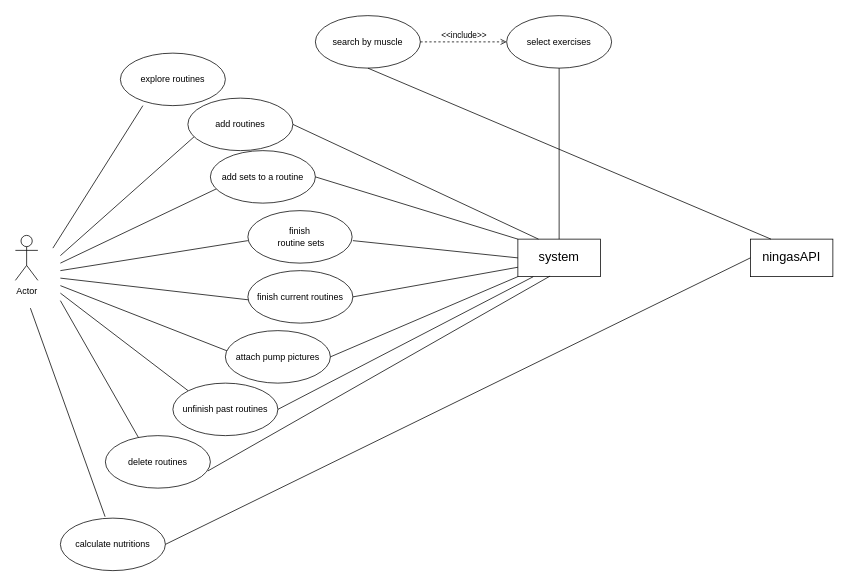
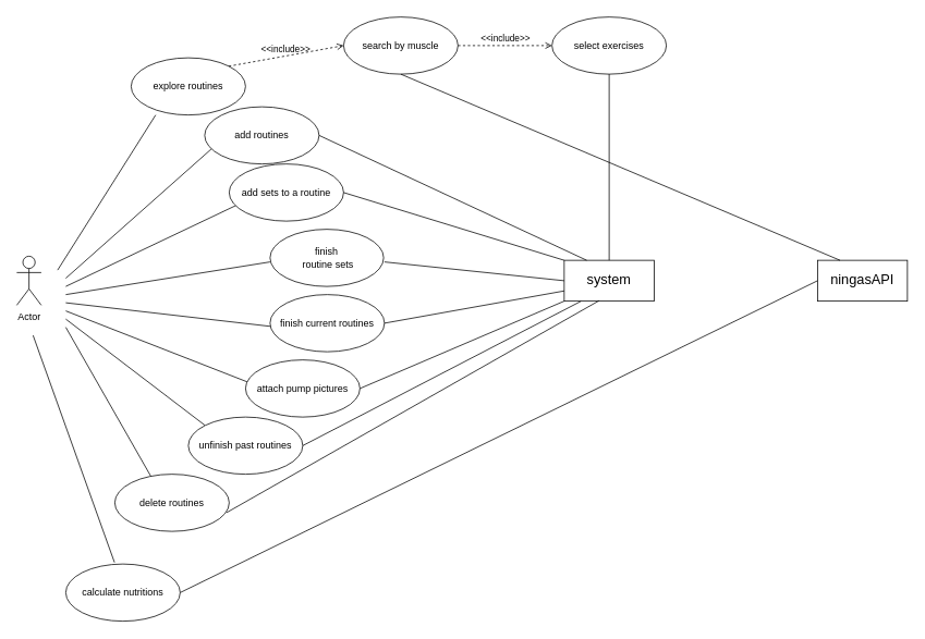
  <mxCell id="0" />
  <mxCell id="1" parent="0" />
  <mxCell id="2" value="Actor" style="shape=umlActor;verticalLabelPosition=bottom;verticalAlign=top;html=1;" parent="1" vertex="1"><mxGeometry x="20" y="313" width="30" height="60" as="geometry" /></mxCell>
  <mxCell id="3" value="" style="endArrow=none;html=1;rounded=0;" parent="1" edge="1"><mxGeometry width="50" height="50" relative="1" as="geometry"><mxPoint x="70" y="330" as="sourcePoint" /><mxPoint x="190" y="140" as="targetPoint" /></mxGeometry></mxCell>
  <mxCell id="4" value="" style="endArrow=none;html=1;rounded=0;" parent="1" edge="1"><mxGeometry width="50" height="50" relative="1" as="geometry"><mxPoint x="80" y="340" as="sourcePoint" /><mxPoint x="260" y="180" as="targetPoint" /></mxGeometry></mxCell>
  <mxCell id="5" value="" style="endArrow=none;html=1;rounded=0;" parent="1" edge="1"><mxGeometry width="50" height="50" relative="1" as="geometry"><mxPoint x="80" y="350" as="sourcePoint" /><mxPoint x="290" y="250" as="targetPoint" /></mxGeometry></mxCell>
  <mxCell id="6" value="" style="endArrow=none;html=1;rounded=0;" parent="1" edge="1"><mxGeometry width="50" height="50" relative="1" as="geometry"><mxPoint x="80" y="360" as="sourcePoint" /><mxPoint x="330" y="320" as="targetPoint" /></mxGeometry></mxCell>
  <mxCell id="7" value="" style="endArrow=none;html=1;rounded=0;" parent="1" edge="1"><mxGeometry width="50" height="50" relative="1" as="geometry"><mxPoint x="80" y="370" as="sourcePoint" /><mxPoint x="340" y="400" as="targetPoint" /></mxGeometry></mxCell>
  <mxCell id="8" value="" style="endArrow=none;html=1;rounded=0;" parent="1" edge="1"><mxGeometry width="50" height="50" relative="1" as="geometry"><mxPoint x="80" y="380" as="sourcePoint" /><mxPoint x="310" y="470" as="targetPoint" /></mxGeometry></mxCell>
  <mxCell id="9" value="" style="endArrow=none;html=1;rounded=0;entryX=0;entryY=0;entryDx=0;entryDy=0;" parent="1" target="17" edge="1"><mxGeometry width="50" height="50" relative="1" as="geometry"><mxPoint x="80" y="390" as="sourcePoint" /><mxPoint x="260" y="530" as="targetPoint" /></mxGeometry></mxCell>
  <mxCell id="10" value="" style="endArrow=none;html=1;rounded=0;entryX=0.317;entryY=0.043;entryDx=0;entryDy=0;entryPerimeter=0;" parent="1" target="18" edge="1"><mxGeometry width="50" height="50" relative="1" as="geometry"><mxPoint x="80" y="400" as="sourcePoint" /><mxPoint x="200" y="570" as="targetPoint" /></mxGeometry></mxCell>
  <mxCell id="11" value="explore routines" style="ellipse;whiteSpace=wrap;html=1;" parent="1" vertex="1"><mxGeometry x="160" y="70" width="140" height="70" as="geometry" /></mxCell>
  <mxCell id="12" value="select exercises" style="ellipse;whiteSpace=wrap;html=1;" parent="1" vertex="1"><mxGeometry x="675" y="20" width="140" height="70" as="geometry" /></mxCell>
  <mxCell id="13" value="add routines" style="ellipse;whiteSpace=wrap;html=1;" parent="1" vertex="1"><mxGeometry x="250" y="130" width="140" height="70" as="geometry" /></mxCell>
  <mxCell id="14" value="add&amp;nbsp;sets to a routine" style="ellipse;whiteSpace=wrap;html=1;" parent="1" vertex="1"><mxGeometry x="280" y="200" width="140" height="70" as="geometry" /></mxCell>
  <mxCell id="15" value="finish current routines" style="ellipse;whiteSpace=wrap;html=1;" parent="1" vertex="1"><mxGeometry x="330" y="360" width="140" height="70" as="geometry" /></mxCell>
  <mxCell id="16" value="attach pump pictures" style="ellipse;whiteSpace=wrap;html=1;" parent="1" vertex="1"><mxGeometry x="300" y="440" width="140" height="70" as="geometry" /></mxCell>
  <mxCell id="17" value="unfinish past routines" style="ellipse;whiteSpace=wrap;html=1;" parent="1" vertex="1"><mxGeometry x="230" y="510" width="140" height="70" as="geometry" /></mxCell>
  <mxCell id="18" value="delete routines" style="ellipse;whiteSpace=wrap;html=1;" parent="1" vertex="1"><mxGeometry x="140" y="580" width="140" height="70" as="geometry" /></mxCell>
  <mxCell id="19" value="" style="endArrow=none;html=1;rounded=0;entryX=0.426;entryY=-0.027;entryDx=0;entryDy=0;entryPerimeter=0;" parent="1" target="20" edge="1"><mxGeometry width="50" height="50" relative="1" as="geometry"><mxPoint x="40" y="410" as="sourcePoint" /><mxPoint x="70" y="630" as="targetPoint" /></mxGeometry></mxCell>
  <mxCell id="20" value="calculate nutritions" style="ellipse;whiteSpace=wrap;html=1;" parent="1" vertex="1"><mxGeometry x="80" y="690" width="140" height="70" as="geometry" /></mxCell>
  <mxCell id="21" value="&lt;font style=&quot;font-size: 17px;&quot;&gt;system&lt;/font&gt;" style="html=1;whiteSpace=wrap;" parent="1" vertex="1"><mxGeometry x="690" y="318" width="110" height="50" as="geometry" /></mxCell>
+ <mxCell id="22" value="&amp;lt;&amp;lt;include&amp;gt;&amp;gt;" style="html=1;verticalAlign=bottom;labelBackgroundColor=none;endArrow=open;endFill=0;dashed=1;rounded=0;entryX=0;entryY=0.5;entryDx=0;entryDy=0;exitX=1;exitY=0;exitDx=0;exitDy=0;" parent="1" source="11" target="23" edge="1"><mxGeometry width="160" relative="1" as="geometry"><mxPoint x="330" y="60" as="sourcePoint" /><mxPoint x="320" y="50" as="targetPoint" /></mxGeometry></mxCell>
  <mxCell id="23" value="search by muscle" style="ellipse;whiteSpace=wrap;html=1;" parent="1" vertex="1"><mxGeometry x="420" y="20" width="140" height="70" as="geometry" /></mxCell>
  <mxCell id="24" value="&amp;lt;&amp;lt;include&amp;gt;&amp;gt;" style="html=1;verticalAlign=bottom;labelBackgroundColor=none;endArrow=open;endFill=0;dashed=1;rounded=0;entryX=0;entryY=0.5;entryDx=0;entryDy=0;exitX=1;exitY=0.5;exitDx=0;exitDy=0;" parent="1" source="23" target="12" edge="1"><mxGeometry width="160" relative="1" as="geometry"><mxPoint x="810" y="65" as="sourcePoint" /><mxPoint x="630" y="60" as="targetPoint" /></mxGeometry></mxCell>
  <mxCell id="25" value="finish&lt;br style=&quot;border-color: var(--border-color);&quot;&gt;&amp;nbsp;routine sets" style="ellipse;whiteSpace=wrap;html=1;" parent="1" vertex="1"><mxGeometry x="330" y="280" width="139" height="70" as="geometry" /></mxCell>
  <mxCell id="26" value="" style="endArrow=none;html=1;rounded=0;entryX=0.5;entryY=0;entryDx=0;entryDy=0;exitX=0.5;exitY=1;exitDx=0;exitDy=0;" parent="1" source="12" target="21" edge="1"><mxGeometry width="50" height="50" relative="1" as="geometry"><mxPoint x="850" y="380" as="sourcePoint" /><mxPoint x="900" y="330" as="targetPoint" /></mxGeometry></mxCell>
  <mxCell id="27" value="" style="endArrow=none;html=1;rounded=0;exitX=1;exitY=0.5;exitDx=0;exitDy=0;entryX=0.25;entryY=0;entryDx=0;entryDy=0;" parent="1" source="13" target="21" edge="1"><mxGeometry width="50" height="50" relative="1" as="geometry"><mxPoint x="777" y="87.5" as="sourcePoint" /><mxPoint x="740" y="310" as="targetPoint" /></mxGeometry></mxCell>
  <mxCell id="28" value="" style="endArrow=none;html=1;rounded=0;entryX=0;entryY=0;entryDx=0;entryDy=0;exitX=1;exitY=0.5;exitDx=0;exitDy=0;" parent="1" source="14" target="21" edge="1"><mxGeometry width="50" height="50" relative="1" as="geometry"><mxPoint x="680" y="145" as="sourcePoint" /><mxPoint x="793" y="440" as="targetPoint" /></mxGeometry></mxCell>
  <mxCell id="29" value="" style="endArrow=none;html=1;rounded=0;entryX=0;entryY=0.5;entryDx=0;entryDy=0;" parent="1" target="21" edge="1"><mxGeometry width="50" height="50" relative="1" as="geometry"><mxPoint x="470" y="320" as="sourcePoint" /><mxPoint x="640" y="390" as="targetPoint" /></mxGeometry></mxCell>
  <mxCell id="30" value="" style="endArrow=none;html=1;rounded=0;entryX=0;entryY=0.75;entryDx=0;entryDy=0;exitX=1;exitY=0.5;exitDx=0;exitDy=0;" parent="1" source="15" target="21" edge="1"><mxGeometry width="50" height="50" relative="1" as="geometry"><mxPoint x="480" y="330" as="sourcePoint" /><mxPoint x="1010" y="385" as="targetPoint" /></mxGeometry></mxCell>
  <mxCell id="31" value="&lt;font style=&quot;font-size: 17px;&quot;&gt;ningasAPI&lt;/font&gt;" style="html=1;whiteSpace=wrap;" parent="1" vertex="1"><mxGeometry x="1000" y="318" width="110" height="50" as="geometry" /></mxCell>
  <mxCell id="32" value="" style="endArrow=none;html=1;rounded=0;entryX=0;entryY=0.5;entryDx=0;entryDy=0;exitX=1;exitY=0.5;exitDx=0;exitDy=0;" parent="1" source="20" target="31" edge="1"><mxGeometry width="50" height="50" relative="1" as="geometry"><mxPoint x="420" y="587" as="sourcePoint" /><mxPoint x="950" y="580" as="targetPoint" /></mxGeometry></mxCell>
  <mxCell id="33" value="" style="endArrow=none;html=1;rounded=0;entryX=0.25;entryY=0;entryDx=0;entryDy=0;exitX=0.5;exitY=1;exitDx=0;exitDy=0;" parent="1" source="23" target="31" edge="1"><mxGeometry width="50" height="50" relative="1" as="geometry"><mxPoint x="445" y="142.5" as="sourcePoint" /><mxPoint x="1110" y="327.5" as="targetPoint" /></mxGeometry></mxCell>
  <mxCell id="34" value="" style="endArrow=none;html=1;rounded=0;entryX=0;entryY=1;entryDx=0;entryDy=0;exitX=1;exitY=0.5;exitDx=0;exitDy=0;" parent="1" source="16" target="21" edge="1"><mxGeometry width="50" height="50" relative="1" as="geometry"><mxPoint x="480" y="405" as="sourcePoint" /><mxPoint x="700" y="366" as="targetPoint" /></mxGeometry></mxCell>
  <mxCell id="35" value="" style="endArrow=none;html=1;rounded=0;entryX=0.186;entryY=1.003;entryDx=0;entryDy=0;exitX=1;exitY=0.5;exitDx=0;exitDy=0;entryPerimeter=0;" parent="1" source="17" target="21" edge="1"><mxGeometry width="50" height="50" relative="1" as="geometry"><mxPoint x="490" y="415" as="sourcePoint" /><mxPoint x="710" y="376" as="targetPoint" /></mxGeometry></mxCell>
  <mxCell id="36" value="" style="endArrow=none;html=1;rounded=0;entryX=0.39;entryY=0.986;entryDx=0;entryDy=0;exitX=0.977;exitY=0.672;exitDx=0;exitDy=0;entryPerimeter=0;exitPerimeter=0;" edge="1" parent="1" source="18" target="21"><mxGeometry width="50" height="50" relative="1" as="geometry"><mxPoint x="400" y="565" as="sourcePoint" /><mxPoint x="720" y="378" as="targetPoint" /></mxGeometry></mxCell>
